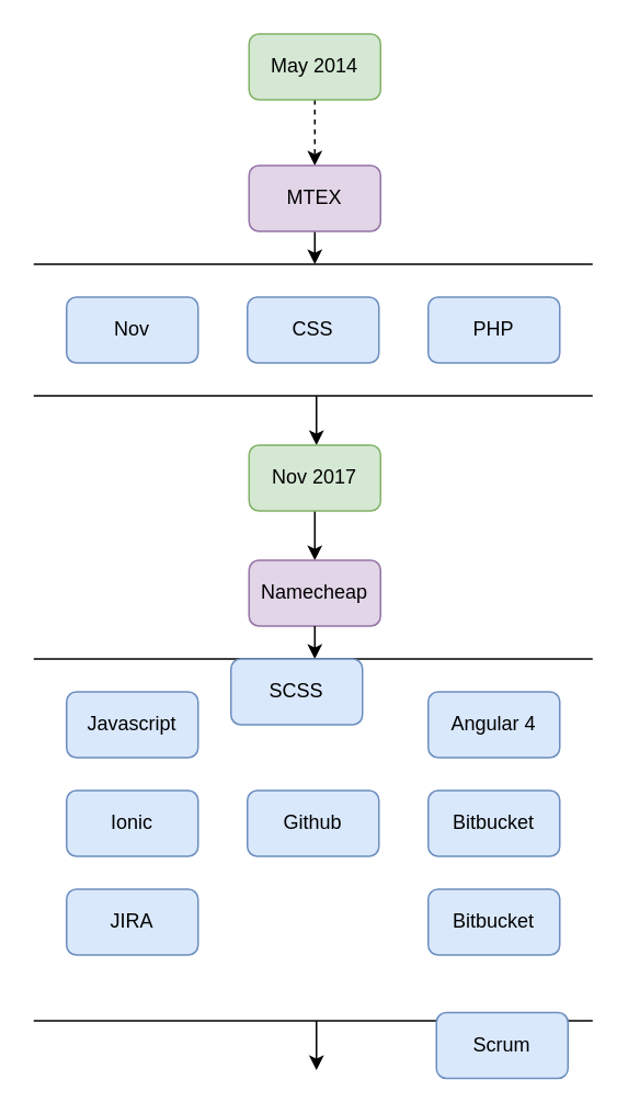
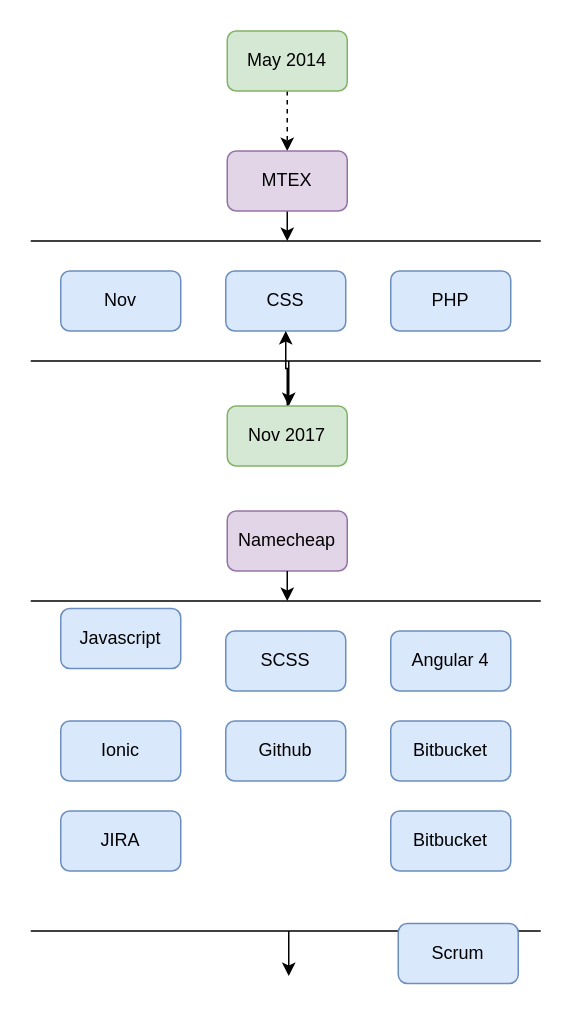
  <mxCell id="0" />
  <mxCell id="1" parent="0" />
  <mxCell id="2" style="edgeStyle=orthogonalEdgeStyle;rounded=0;orthogonalLoop=1;jettySize=auto;html=1;exitX=0.5;exitY=1;exitDx=0;exitDy=0;" edge="1" parent="1"><mxGeometry relative="1" as="geometry"><mxPoint x="191" y="160" as="targetPoint" /><mxPoint x="191" y="140" as="sourcePoint" /></mxGeometry></mxCell>
  <mxCell id="3" value="" style="edgeStyle=orthogonalEdgeStyle;rounded=0;orthogonalLoop=1;jettySize=auto;html=1;dashed=1;" edge="1" parent="1" source="4" target="11"><mxGeometry relative="1" as="geometry" /></mxCell>
  <mxCell id="4" value="May 2014" style="rounded=1;whiteSpace=wrap;html=1;fillColor=#d5e8d4;strokeColor=#82b366;" vertex="1" parent="1"><mxGeometry x="151" y="20" width="80" height="40" as="geometry" /></mxCell>
  <mxCell id="5" value="Nov" style="rounded=1;whiteSpace=wrap;html=1;fillColor=#dae8fc;strokeColor=#6c8ebf;" vertex="1" parent="1"><mxGeometry x="40" y="180" width="80" height="40" as="geometry" /></mxCell>
  <mxCell id="6" value="" style="endArrow=none;html=1;" edge="1" parent="1"><mxGeometry width="50" height="50" relative="1" as="geometry"><mxPoint x="20" y="160" as="sourcePoint" /><mxPoint x="360" y="160" as="targetPoint" /></mxGeometry></mxCell>
  <mxCell id="7" value="CSS" style="rounded=1;whiteSpace=wrap;html=1;fillColor=#dae8fc;strokeColor=#6c8ebf;" vertex="1" parent="1"><mxGeometry x="150" y="180" width="80" height="40" as="geometry" /></mxCell>
  <mxCell id="8" value="PHP" style="rounded=1;whiteSpace=wrap;html=1;fillColor=#dae8fc;strokeColor=#6c8ebf;" vertex="1" parent="1"><mxGeometry x="260" y="180" width="80" height="40" as="geometry" /></mxCell>
  <mxCell id="9" value="" style="endArrow=none;html=1;" edge="1" parent="1"><mxGeometry width="50" height="50" relative="1" as="geometry"><mxPoint x="20" y="240" as="sourcePoint" /><mxPoint x="360" y="240" as="targetPoint" /></mxGeometry></mxCell>
  <mxCell id="10" style="edgeStyle=orthogonalEdgeStyle;rounded=0;orthogonalLoop=1;jettySize=auto;html=1;" edge="1" parent="1"><mxGeometry relative="1" as="geometry"><mxPoint x="192" y="270" as="targetPoint" /><mxPoint x="192" y="240" as="sourcePoint" /></mxGeometry></mxCell>
  <mxCell id="11" value="MTEX" style="rounded=1;whiteSpace=wrap;html=1;fillColor=#e1d5e7;strokeColor=#9673a6;" vertex="1" parent="1"><mxGeometry x="151" y="100" width="80" height="40" as="geometry" /></mxCell>
- <mxCell id="12" value="" style="edgeStyle=orthogonalEdgeStyle;rounded=0;orthogonalLoop=1;jettySize=auto;html=1;" edge="1" parent="1" source="13" target="14"><mxGeometry relative="1" as="geometry" /></mxCell>
+ <mxCell id="12" value="" style="edgeStyle=orthogonalEdgeStyle;rounded=0;orthogonalLoop=1;jettySize=auto;html=1;" edge="1" parent="1" source="13" target="7"><mxGeometry relative="1" as="geometry" /></mxCell>
  <mxCell id="13" value="Nov 2017" style="rounded=1;whiteSpace=wrap;html=1;fillColor=#d5e8d4;strokeColor=#82b366;" vertex="1" parent="1"><mxGeometry x="151" y="270" width="80" height="40" as="geometry" /></mxCell>
  <mxCell id="14" value="Namecheap" style="rounded=1;whiteSpace=wrap;html=1;fillColor=#e1d5e7;strokeColor=#9673a6;" vertex="1" parent="1"><mxGeometry x="151" y="340" width="80" height="40" as="geometry" /></mxCell>
  <mxCell id="15" style="edgeStyle=orthogonalEdgeStyle;rounded=0;orthogonalLoop=1;jettySize=auto;html=1;exitX=0.5;exitY=1;exitDx=0;exitDy=0;" edge="1" parent="1"><mxGeometry relative="1" as="geometry"><mxPoint x="191" y="400" as="targetPoint" /><mxPoint x="191" y="380" as="sourcePoint" /></mxGeometry></mxCell>
- <mxCell id="16" value="Javascript" style="rounded=1;whiteSpace=wrap;html=1;fillColor=#dae8fc;strokeColor=#6c8ebf;" vertex="1" parent="1"><mxGeometry x="40" y="420" width="80" height="40" as="geometry" /></mxCell>
+ <mxCell id="16" value="Javascript" style="rounded=1;whiteSpace=wrap;html=1;fillColor=#dae8fc;strokeColor=#6c8ebf;" vertex="1" parent="1"><mxGeometry x="40" y="405" width="80" height="40" as="geometry" /></mxCell>
  <mxCell id="17" value="" style="endArrow=none;html=1;" edge="1" parent="1"><mxGeometry width="50" height="50" relative="1" as="geometry"><mxPoint x="20" y="400" as="sourcePoint" /><mxPoint x="360" y="400" as="targetPoint" /></mxGeometry></mxCell>
- <mxCell id="18" value="SCSS" style="rounded=1;whiteSpace=wrap;html=1;fillColor=#dae8fc;strokeColor=#6c8ebf;" vertex="1" parent="1"><mxGeometry x="140" y="400" width="80" height="40" as="geometry" /></mxCell>
+ <mxCell id="18" value="SCSS" style="rounded=1;whiteSpace=wrap;html=1;fillColor=#dae8fc;strokeColor=#6c8ebf;" vertex="1" parent="1"><mxGeometry x="150" y="420" width="80" height="40" as="geometry" /></mxCell>
  <mxCell id="19" value="Angular 4" style="rounded=1;whiteSpace=wrap;html=1;fillColor=#dae8fc;strokeColor=#6c8ebf;" vertex="1" parent="1"><mxGeometry x="260" y="420" width="80" height="40" as="geometry" /></mxCell>
  <mxCell id="20" value="" style="endArrow=none;html=1;" edge="1" parent="1"><mxGeometry width="50" height="50" relative="1" as="geometry"><mxPoint x="20" y="620" as="sourcePoint" /><mxPoint x="360" y="620" as="targetPoint" /></mxGeometry></mxCell>
  <mxCell id="21" style="edgeStyle=orthogonalEdgeStyle;rounded=0;orthogonalLoop=1;jettySize=auto;html=1;" edge="1" parent="1"><mxGeometry relative="1" as="geometry"><mxPoint x="192" y="650" as="targetPoint" /><mxPoint x="192" y="620" as="sourcePoint" /></mxGeometry></mxCell>
  <mxCell id="22" value="Ionic" style="rounded=1;whiteSpace=wrap;html=1;fillColor=#dae8fc;strokeColor=#6c8ebf;" vertex="1" parent="1"><mxGeometry x="40" y="480" width="80" height="40" as="geometry" /></mxCell>
  <mxCell id="23" value="Github" style="rounded=1;whiteSpace=wrap;html=1;fillColor=#dae8fc;strokeColor=#6c8ebf;" vertex="1" parent="1"><mxGeometry x="150" y="480" width="80" height="40" as="geometry" /></mxCell>
  <mxCell id="24" value="Bitbucket" style="rounded=1;whiteSpace=wrap;html=1;fillColor=#dae8fc;strokeColor=#6c8ebf;" vertex="1" parent="1"><mxGeometry x="260" y="480" width="80" height="40" as="geometry" /></mxCell>
  <mxCell id="25" value="JIRA" style="rounded=1;whiteSpace=wrap;html=1;fillColor=#dae8fc;strokeColor=#6c8ebf;" vertex="1" parent="1"><mxGeometry x="40" y="540" width="80" height="40" as="geometry" /></mxCell>
  <mxCell id="26" value="Scrum" style="rounded=1;whiteSpace=wrap;html=1;fillColor=#dae8fc;strokeColor=#6c8ebf;" vertex="1" parent="1"><mxGeometry x="265" y="615" width="80" height="40" as="geometry" /></mxCell>
  <mxCell id="27" value="Bitbucket" style="rounded=1;whiteSpace=wrap;html=1;fillColor=#dae8fc;strokeColor=#6c8ebf;" vertex="1" parent="1"><mxGeometry x="260" y="540" width="80" height="40" as="geometry" /></mxCell>
